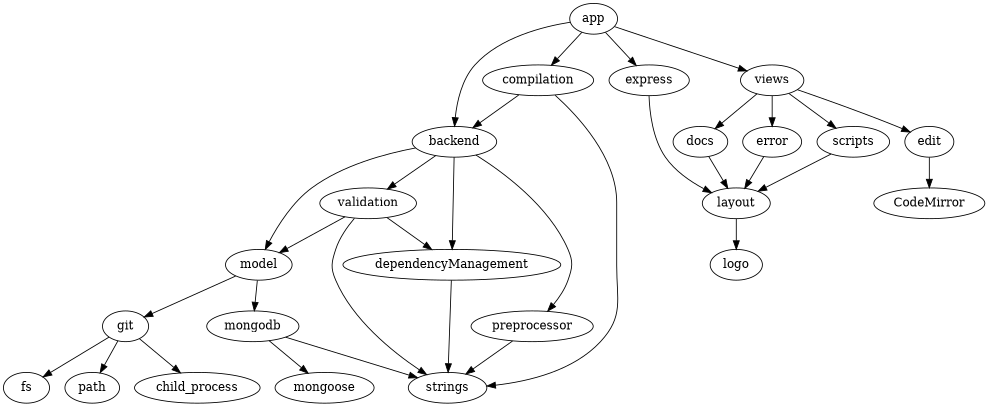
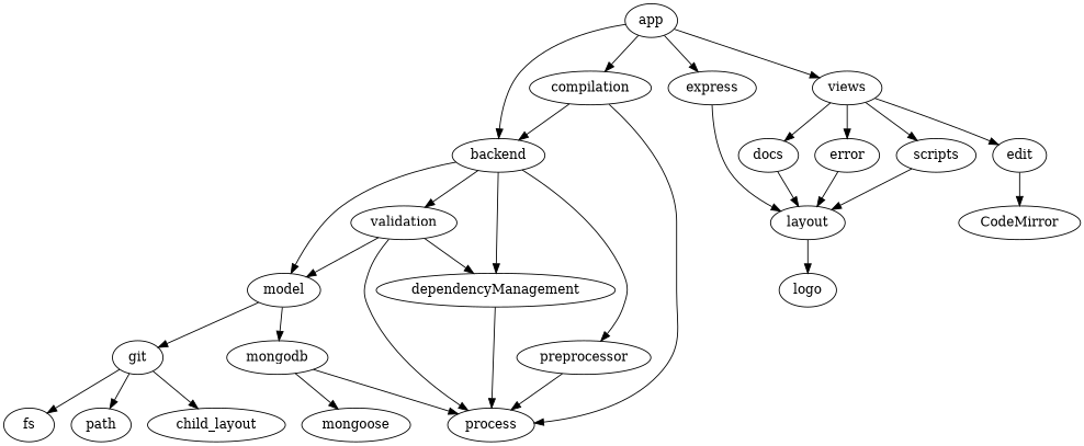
  digraph {
    model
    git
    mongodb
-   child_process
+   child_process [label=child_layout]
    fs
    path
-   strings
+   strings [label=process]
    mongoose
    backend
    dependencyManagement
    preprocessor
    validation
    compilation
    app
    express
    views
    layout
    docs
    edit
    error
    scripts
    CodeMirror
    logo
    model -> git
    model -> mongodb
    git -> child_process
    git -> fs
    git -> path
    mongodb -> strings
    mongodb -> mongoose
    backend -> model
    backend -> dependencyManagement
    backend -> preprocessor
    backend -> validation
    dependencyManagement -> strings
    preprocessor -> strings
    validation -> model
    validation -> strings
    validation -> dependencyManagement
    compilation -> strings
    compilation -> backend
    app -> backend
    app -> compilation
    app -> express
    app -> views
    express -> layout
    views -> docs
    views -> edit
    views -> error
    views -> scripts
    layout -> logo
    docs -> layout
    edit -> CodeMirror
    error -> layout
    scripts -> layout
  }
